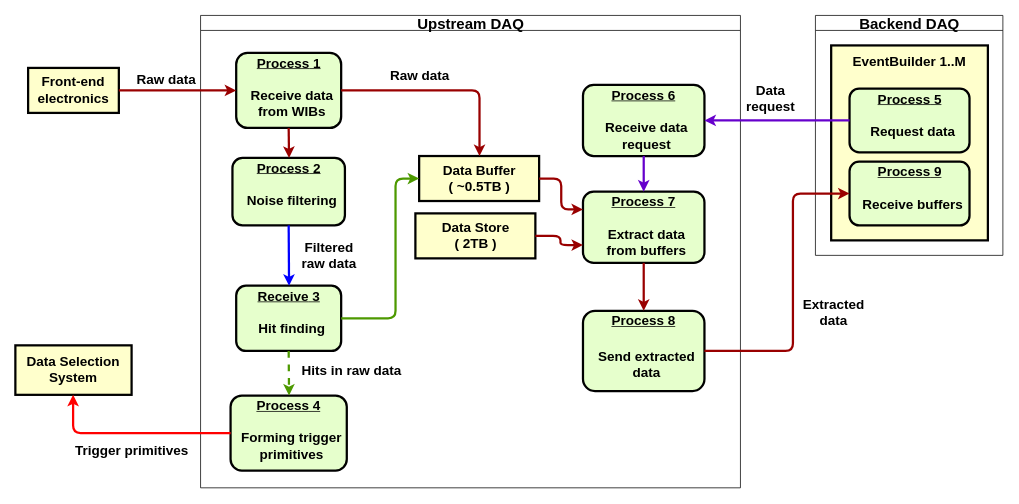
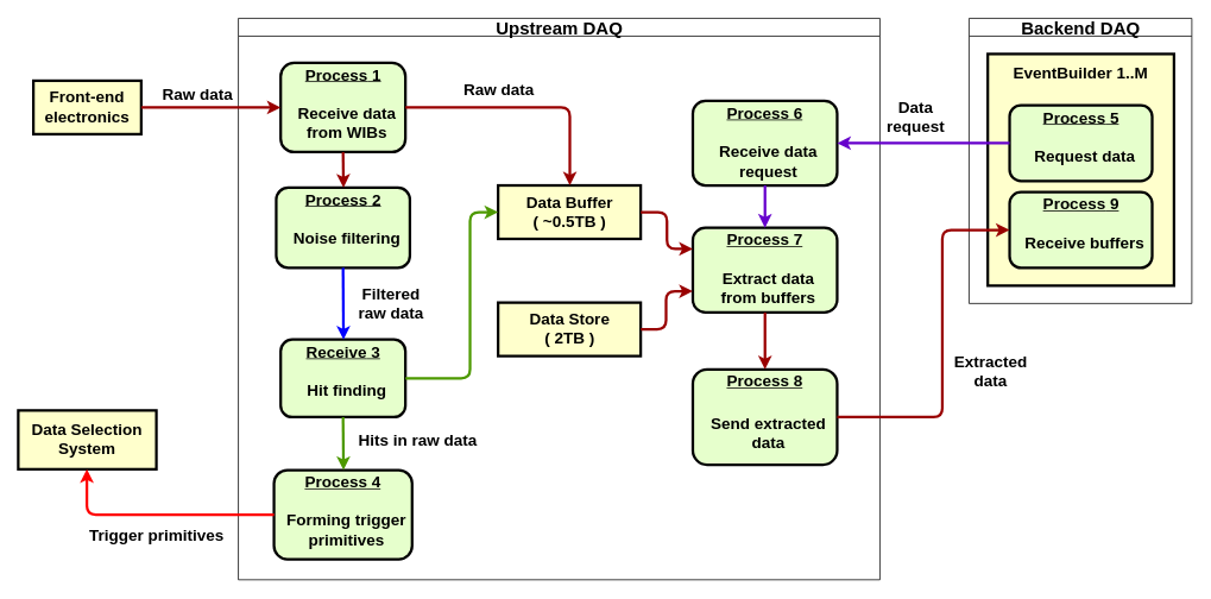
  <mxCell id="0" />
  <mxCell id="1" parent="0" />
  <mxCell id="2" value="Data Selection System" style="whiteSpace=wrap;align=center;verticalAlign=middle;fontStyle=1;strokeWidth=3;fillColor=#FFFFCC;fontSize=18;" parent="1" vertex="1"><mxGeometry x="20" y="460" width="155" height="66" as="geometry" /></mxCell>
  <mxCell id="3" value="&lt;font style=&quot;font-size: 20px&quot;&gt;Upstream DAQ&lt;/font&gt;" style="swimlane;html=1;startSize=20;horizontal=1;containerType=tree;strokeWidth=1;fontSize=15;" parent="1" vertex="1"><mxGeometry x="267" y="20" width="720" height="630" as="geometry" /></mxCell>
  <mxCell id="4" value="&lt;p style=&quot;margin: 4px 0px 0px ; text-align: center ; text-decoration: underline ; font-size: 18px&quot;&gt;&lt;strong&gt;&lt;font style=&quot;font-size: 18px&quot;&gt;&lt;strong&gt;Process&lt;/strong&gt;&amp;nbsp;1&lt;br&gt;&lt;/font&gt;&lt;/strong&gt;&lt;/p&gt;&lt;p style=&quot;margin: 0px 0px 0px 8px ; font-size: 18px&quot;&gt;&lt;font style=&quot;font-size: 18px&quot;&gt;&lt;br&gt;&lt;/font&gt;&lt;/p&gt;&lt;p style=&quot;margin: 0px 0px 0px 8px ; font-size: 18px&quot;&gt;&lt;font style=&quot;font-size: 18px&quot;&gt;Receive data&lt;br&gt;from WIBs&lt;/font&gt;&lt;/p&gt;" style="verticalAlign=middle;align=center;overflow=fill;fontSize=12;fontFamily=Helvetica;html=1;rounded=1;fontStyle=1;strokeWidth=3;fillColor=#E6FFCC" parent="3" vertex="1"><mxGeometry x="47.5" y="50" width="140" height="100" as="geometry" /></mxCell>
  <mxCell id="5" value="Data Buffer&#10;( ~0.5TB )" style="whiteSpace=wrap;align=center;verticalAlign=middle;fontStyle=1;strokeWidth=3;fillColor=#FFFFCC;fontSize=18;" parent="3" vertex="1"><mxGeometry x="291.5" y="187.5" width="160" height="60" as="geometry" /></mxCell>
  <mxCell id="6" value="&lt;p style=&quot;margin: 4px 0px 0px ; text-align: center ; text-decoration: underline ; font-size: 18px&quot;&gt;&lt;strong&gt;&lt;font style=&quot;font-size: 18px&quot;&gt;&lt;strong&gt;Process&lt;/strong&gt;&amp;nbsp;2&lt;br&gt;&lt;/font&gt;&lt;/strong&gt;&lt;/p&gt;&lt;p style=&quot;margin: 0px 0px 0px 8px ; font-size: 18px&quot;&gt;&lt;font style=&quot;font-size: 18px&quot;&gt;&lt;br&gt;&lt;/font&gt;&lt;/p&gt;&lt;p style=&quot;margin: 0px 0px 0px 8px ; font-size: 18px&quot;&gt;&lt;font style=&quot;font-size: 18px&quot;&gt;Noise filtering&lt;/font&gt;&lt;/p&gt;" style="verticalAlign=middle;align=center;overflow=fill;fontSize=12;fontFamily=Helvetica;html=1;rounded=1;fontStyle=1;strokeWidth=3;fillColor=#E6FFCC" vertex="1" parent="3"><mxGeometry x="42.5" y="190" width="150" height="90" as="geometry" /></mxCell>
  <mxCell id="7" value="&lt;p style=&quot;margin: 4px 0px 0px ; text-align: center ; text-decoration: underline ; font-size: 18px&quot;&gt;&lt;strong&gt;&lt;font style=&quot;font-size: 18px&quot;&gt;&lt;strong&gt;Receive&lt;/strong&gt;&amp;nbsp;3&lt;br&gt;&lt;/font&gt;&lt;/strong&gt;&lt;/p&gt;&lt;p style=&quot;margin: 0px 0px 0px 8px ; font-size: 18px&quot;&gt;&lt;font style=&quot;font-size: 18px&quot;&gt;&lt;br&gt;&lt;/font&gt;&lt;/p&gt;&lt;p style=&quot;margin: 0px 0px 0px 8px ; font-size: 18px&quot;&gt;&lt;font style=&quot;font-size: 18px&quot;&gt;Hit finding &lt;br&gt;&lt;br&gt;&lt;/font&gt;&lt;/p&gt;" style="verticalAlign=middle;align=center;overflow=fill;fontSize=12;fontFamily=Helvetica;html=1;rounded=1;fontStyle=1;strokeWidth=3;fillColor=#E6FFCC" vertex="1" parent="3"><mxGeometry x="47.5" y="360.5" width="140" height="87" as="geometry" /></mxCell>
  <mxCell id="8" value="" style="edgeStyle=elbowEdgeStyle;elbow=horizontal;strokeColor=#990000;strokeWidth=3;entryX=0.5;entryY=0;entryDx=0;entryDy=0;exitX=0.5;exitY=1;exitDx=0;exitDy=0;" edge="1" parent="3" source="4" target="6"><mxGeometry width="100" height="100" relative="1" as="geometry"><mxPoint x="-109" y="104.667" as="sourcePoint" /><mxPoint x="50.167" y="104.667" as="targetPoint" /><Array as="points"><mxPoint x="118" y="170" /></Array></mxGeometry></mxCell>
  <mxCell id="9" value="" style="edgeStyle=elbowEdgeStyle;elbow=horizontal;strokeColor=#0000FF;strokeWidth=3;entryX=0.5;entryY=0;entryDx=0;entryDy=0;exitX=0.5;exitY=1;exitDx=0;exitDy=0;" edge="1" parent="3" source="6" target="7"><mxGeometry width="100" height="100" relative="1" as="geometry"><mxPoint x="-109" y="104.667" as="sourcePoint" /><mxPoint x="50.167" y="104.667" as="targetPoint" /><Array as="points"><mxPoint x="118" y="320" /></Array></mxGeometry></mxCell>
  <mxCell id="10" value="&lt;b style=&quot;font-size: 18px&quot;&gt;Filtered &lt;br&gt;raw data&lt;/b&gt;" style="text;html=1;resizable=0;points=[];align=center;verticalAlign=middle;labelBackgroundColor=#ffffff;fontSize=14;" vertex="1" connectable="0" parent="9"><mxGeometry x="0.324" y="-4" relative="1" as="geometry"><mxPoint x="56" y="-13.5" as="offset" /></mxGeometry></mxCell>
  <mxCell id="11" value="&lt;p style=&quot;margin: 4px 0px 0px ; text-align: center ; text-decoration: underline ; font-size: 18px&quot;&gt;&lt;strong&gt;&lt;font style=&quot;font-size: 18px&quot;&gt;&lt;strong&gt;Process&lt;/strong&gt;&amp;nbsp;4&lt;br&gt;&lt;/font&gt;&lt;/strong&gt;&lt;/p&gt;&lt;p style=&quot;margin: 0px 0px 0px 8px ; font-size: 18px&quot;&gt;&lt;font style=&quot;font-size: 18px&quot;&gt;&lt;br&gt;&lt;/font&gt;&lt;/p&gt;&lt;p style=&quot;margin: 0px 0px 0px 8px ; font-size: 18px&quot;&gt;&lt;font style=&quot;font-size: 18px&quot;&gt;Forming trigger&lt;br&gt;primitives&lt;/font&gt;&lt;/p&gt;" style="verticalAlign=middle;align=center;overflow=fill;fontSize=12;fontFamily=Helvetica;html=1;rounded=1;fontStyle=1;strokeWidth=3;fillColor=#E6FFCC" vertex="1" parent="3"><mxGeometry x="40" y="507" width="155" height="100" as="geometry" /></mxCell>
- <mxCell id="12" value="" style="edgeStyle=elbowEdgeStyle;elbow=horizontal;strokeColor=#4D9900;strokeWidth=3;entryX=0.5;entryY=0;entryDx=0;entryDy=0;exitX=0.5;exitY=1;exitDx=0;exitDy=0;dashed=1;" edge="1" parent="3" source="7" target="11"><mxGeometry width="100" height="100" relative="1" as="geometry"><mxPoint x="190.167" y="440.667" as="sourcePoint" /><mxPoint x="190.167" y="520.667" as="targetPoint" /><Array as="points"><mxPoint x="118" y="480" /></Array></mxGeometry></mxCell>
+ <mxCell id="12" value="" style="edgeStyle=elbowEdgeStyle;elbow=horizontal;strokeColor=#4D9900;strokeWidth=3;entryX=0.5;entryY=0;entryDx=0;entryDy=0;exitX=0.5;exitY=1;exitDx=0;exitDy=0;" edge="1" parent="3" source="7" target="11"><mxGeometry width="100" height="100" relative="1" as="geometry"><mxPoint x="190.167" y="440.667" as="sourcePoint" /><mxPoint x="190.167" y="520.667" as="targetPoint" /><Array as="points"><mxPoint x="118" y="480" /></Array></mxGeometry></mxCell>
  <mxCell id="13" value="&lt;b style=&quot;font-size: 18px&quot;&gt;Hits in raw data&lt;/b&gt;" style="text;html=1;resizable=0;points=[];align=center;verticalAlign=middle;labelBackgroundColor=#ffffff;fontSize=14;" vertex="1" connectable="0" parent="12"><mxGeometry x="0.324" y="-4" relative="1" as="geometry"><mxPoint x="86" y="-14" as="offset" /></mxGeometry></mxCell>
  <mxCell id="14" value="" style="edgeStyle=elbowEdgeStyle;elbow=horizontal;strokeColor=#990000;strokeWidth=3;entryX=0.5;entryY=0;entryDx=0;entryDy=0;exitX=1;exitY=0.5;exitDx=0;exitDy=0;" edge="1" parent="3" source="4" target="5"><mxGeometry width="100" height="100" relative="1" as="geometry"><mxPoint x="-109" y="104.667" as="sourcePoint" /><mxPoint x="50.167" y="104.667" as="targetPoint" /><Array as="points"><mxPoint x="372" y="160" /></Array></mxGeometry></mxCell>
  <mxCell id="15" value="&lt;b&gt;&lt;font style=&quot;font-size: 18px&quot;&gt;Raw data&lt;/font&gt;&lt;/b&gt;" style="text;html=1;resizable=0;points=[];align=center;verticalAlign=middle;labelBackgroundColor=#ffffff;fontSize=14;" vertex="1" connectable="0" parent="14"><mxGeometry x="0.324" y="-4" relative="1" as="geometry"><mxPoint x="-76.5" y="-23.5" as="offset" /></mxGeometry></mxCell>
- <mxCell id="16" value="Data Store&#10;( 2TB )" style="whiteSpace=wrap;align=center;verticalAlign=middle;fontStyle=1;strokeWidth=3;fillColor=#FFFFCC;fontSize=18;" vertex="1" parent="3"><mxGeometry x="286.5" y="264" width="160" height="60" as="geometry" /></mxCell>
+ <mxCell id="16" value="Data Store&#10;( 2TB )" style="whiteSpace=wrap;align=center;verticalAlign=middle;fontStyle=1;strokeWidth=3;fillColor=#FFFFCC;fontSize=18;" vertex="1" parent="3"><mxGeometry x="291.5" y="319" width="160" height="60" as="geometry" /></mxCell>
  <mxCell id="17" value="&lt;p style=&quot;margin: 4px 0px 0px ; text-align: center ; text-decoration: underline ; font-size: 18px&quot;&gt;&lt;strong&gt;&lt;font style=&quot;font-size: 18px&quot;&gt;&lt;strong&gt;Process&lt;/strong&gt;&amp;nbsp;6&lt;br&gt;&lt;/font&gt;&lt;/strong&gt;&lt;/p&gt;&lt;p style=&quot;margin: 0px 0px 0px 8px ; font-size: 18px&quot;&gt;&lt;font style=&quot;font-size: 18px&quot;&gt;&lt;br&gt;&lt;/font&gt;&lt;/p&gt;&lt;p style=&quot;margin: 0px 0px 0px 8px ; font-size: 18px&quot;&gt;&lt;font style=&quot;font-size: 18px&quot;&gt;Receive data&lt;br&gt;request&lt;/font&gt;&lt;/p&gt;" style="verticalAlign=middle;align=center;overflow=fill;fontSize=12;fontFamily=Helvetica;html=1;rounded=1;fontStyle=1;strokeWidth=3;fillColor=#E6FFCC" vertex="1" parent="3"><mxGeometry x="510" y="92.5" width="162" height="95" as="geometry" /></mxCell>
  <mxCell id="18" value="&lt;p style=&quot;margin: 4px 0px 0px ; text-align: center ; text-decoration: underline ; font-size: 18px&quot;&gt;&lt;strong&gt;&lt;font style=&quot;font-size: 18px&quot;&gt;&lt;strong&gt;Process&lt;/strong&gt;&amp;nbsp;7&lt;br&gt;&lt;/font&gt;&lt;/strong&gt;&lt;/p&gt;&lt;p style=&quot;margin: 0px 0px 0px 8px ; font-size: 18px&quot;&gt;&lt;font style=&quot;font-size: 18px&quot;&gt;&lt;br&gt;&lt;/font&gt;&lt;/p&gt;&lt;p style=&quot;margin: 0px 0px 0px 8px ; font-size: 18px&quot;&gt;Extract data&lt;br&gt;from buffers&lt;/p&gt;" style="verticalAlign=middle;align=center;overflow=fill;fontSize=12;fontFamily=Helvetica;html=1;rounded=1;fontStyle=1;strokeWidth=3;fillColor=#E6FFCC" vertex="1" parent="3"><mxGeometry x="510" y="235" width="162" height="95" as="geometry" /></mxCell>
  <mxCell id="19" value="" style="edgeStyle=elbowEdgeStyle;elbow=horizontal;strokeColor=#6600CC;strokeWidth=3;exitX=0.5;exitY=1;exitDx=0;exitDy=0;entryX=0.5;entryY=0;entryDx=0;entryDy=0;" edge="1" parent="3" source="17" target="18"><mxGeometry width="100" height="100" relative="1" as="geometry"><mxPoint x="875.167" y="149.667" as="sourcePoint" /><mxPoint x="681.833" y="149.667" as="targetPoint" /><Array as="points" /></mxGeometry></mxCell>
  <mxCell id="20" value="" style="edgeStyle=elbowEdgeStyle;elbow=horizontal;strokeColor=#990000;strokeWidth=3;entryX=0;entryY=0.75;entryDx=0;entryDy=0;exitX=1;exitY=0.5;exitDx=0;exitDy=0;" edge="1" parent="3" source="16" target="18"><mxGeometry width="100" height="100" relative="1" as="geometry"><mxPoint x="381.571" y="270.143" as="sourcePoint" /><mxPoint x="381.571" y="329" as="targetPoint" /><Array as="points"><mxPoint x="480" y="310" /></Array></mxGeometry></mxCell>
  <mxCell id="21" value="" style="edgeStyle=elbowEdgeStyle;elbow=horizontal;strokeColor=#990000;strokeWidth=3;entryX=0;entryY=0.25;entryDx=0;entryDy=0;exitX=1;exitY=0.5;exitDx=0;exitDy=0;" edge="1" parent="3" source="5" target="18"><mxGeometry width="100" height="100" relative="1" as="geometry"><mxPoint x="461.571" y="359.286" as="sourcePoint" /><mxPoint x="519.857" y="316.429" as="targetPoint" /><Array as="points" /></mxGeometry></mxCell>
  <mxCell id="22" value="&lt;p style=&quot;margin: 4px 0px 0px ; text-align: center ; text-decoration: underline ; font-size: 18px&quot;&gt;&lt;strong&gt;&lt;font style=&quot;font-size: 18px&quot;&gt;&lt;strong&gt;Process&lt;/strong&gt;&amp;nbsp;8&lt;/font&gt;&lt;/strong&gt;&lt;/p&gt;&lt;p style=&quot;margin: 4px 0px 0px ; text-align: center ; text-decoration: underline ; font-size: 18px&quot;&gt;&lt;strong&gt;&lt;font style=&quot;font-size: 18px&quot;&gt;&lt;br&gt;&lt;/font&gt;&lt;/strong&gt;&lt;/p&gt;&lt;p style=&quot;margin: 0px 0px 0px 8px ; font-size: 18px&quot;&gt;Send&amp;nbsp;extracted &lt;br&gt;data&lt;br&gt;&lt;/p&gt;" style="verticalAlign=middle;align=center;overflow=fill;fontSize=12;fontFamily=Helvetica;html=1;rounded=1;fontStyle=1;strokeWidth=3;fillColor=#E6FFCC" vertex="1" parent="3"><mxGeometry x="510" y="394" width="162" height="107" as="geometry" /></mxCell>
  <mxCell id="23" value="" style="edgeStyle=elbowEdgeStyle;elbow=horizontal;strokeColor=#990000;strokeWidth=3;entryX=0.5;entryY=0;entryDx=0;entryDy=0;exitX=0.5;exitY=1;exitDx=0;exitDy=0;" edge="1" parent="3" source="18" target="22"><mxGeometry width="100" height="100" relative="1" as="geometry"><mxPoint x="462" y="359" as="sourcePoint" /><mxPoint x="520" y="316" as="targetPoint" /><Array as="points"><mxPoint x="591" y="360" /></Array></mxGeometry></mxCell>
  <mxCell id="24" value="" style="edgeStyle=elbowEdgeStyle;elbow=horizontal;strokeColor=#4D9900;strokeWidth=3;exitX=1;exitY=0.5;exitDx=0;exitDy=0;entryX=0;entryY=0.5;entryDx=0;entryDy=0;" edge="1" parent="3" source="7" target="5"><mxGeometry width="100" height="100" relative="1" as="geometry"><mxPoint x="127.667" y="289.667" as="sourcePoint" /><mxPoint x="530" y="730" as="targetPoint" /><Array as="points"><mxPoint x="260" y="320" /><mxPoint x="380" y="550" /></Array></mxGeometry></mxCell>
  <mxCell id="25" value="Front-end&#10;electronics" style="whiteSpace=wrap;align=center;verticalAlign=middle;fontStyle=1;strokeWidth=3;fillColor=#FFFFCC;fontSize=18;" vertex="1" parent="1"><mxGeometry x="37" y="90" width="121" height="60" as="geometry" /></mxCell>
  <mxCell id="26" value="" style="edgeStyle=elbowEdgeStyle;elbow=horizontal;strokeColor=#990000;strokeWidth=3;entryX=0;entryY=0.5;entryDx=0;entryDy=0;exitX=1;exitY=0.5;exitDx=0;exitDy=0;" edge="1" parent="1" source="25" target="4"><mxGeometry width="100" height="100" relative="1" as="geometry"><mxPoint x="167" y="409" as="sourcePoint" /><mxPoint x="357" y="409" as="targetPoint" /><Array as="points"><mxPoint x="237" y="115" /></Array></mxGeometry></mxCell>
  <mxCell id="27" value="&lt;b&gt;&lt;font style=&quot;font-size: 18px&quot;&gt;Raw data&lt;/font&gt;&lt;/b&gt;" style="text;html=1;resizable=0;points=[];align=center;verticalAlign=middle;labelBackgroundColor=#ffffff;fontSize=14;" vertex="1" connectable="0" parent="26"><mxGeometry x="0.324" y="-4" relative="1" as="geometry"><mxPoint x="-41.5" y="-18.5" as="offset" /></mxGeometry></mxCell>
  <mxCell id="28" value="" style="edgeStyle=elbowEdgeStyle;elbow=horizontal;strokeColor=#FF0000;strokeWidth=3;exitX=0;exitY=0.5;exitDx=0;exitDy=0;" edge="1" parent="1" source="11"><mxGeometry width="100" height="100" relative="1" as="geometry"><mxPoint x="237.167" y="563.833" as="sourcePoint" /><mxPoint x="97" y="526" as="targetPoint" /><Array as="points"><mxPoint x="97" y="550" /><mxPoint x="237.5" y="600" /></Array></mxGeometry></mxCell>
  <mxCell id="29" value="&lt;b style=&quot;font-size: 18px&quot;&gt;Trigger primitives&lt;/b&gt;" style="text;html=1;resizable=0;points=[];align=center;verticalAlign=middle;labelBackgroundColor=#ffffff;fontSize=14;" vertex="1" connectable="0" parent="28"><mxGeometry x="0.324" y="-4" relative="1" as="geometry"><mxPoint x="40.5" y="27" as="offset" /></mxGeometry></mxCell>
  <mxCell id="30" value="&lt;font style=&quot;font-size: 20px&quot;&gt;Backend DAQ&lt;/font&gt;" style="swimlane;html=1;startSize=20;horizontal=1;containerType=tree;strokeWidth=1;fontSize=15;" vertex="1" parent="1"><mxGeometry x="1087" y="20" width="250" height="320" as="geometry" /></mxCell>
  <mxCell id="31" value="EventBuilder 1..M&#10;&#10;&#10;&#10;&#10;&#10;&#10;&#10;&#10;&#10;" style="whiteSpace=wrap;align=center;verticalAlign=middle;fontStyle=1;strokeWidth=3;fillColor=#FFFFCC;fontSize=18;" vertex="1" parent="30"><mxGeometry x="21" y="40" width="209" height="260" as="geometry" /></mxCell>
  <mxCell id="32" value="&lt;p style=&quot;margin: 4px 0px 0px ; text-align: center ; text-decoration: underline ; font-size: 18px&quot;&gt;&lt;strong&gt;&lt;font style=&quot;font-size: 18px&quot;&gt;&lt;strong&gt;Process&lt;/strong&gt;&amp;nbsp;5&lt;br&gt;&lt;/font&gt;&lt;/strong&gt;&lt;/p&gt;&lt;p style=&quot;margin: 0px 0px 0px 8px ; font-size: 18px&quot;&gt;&lt;font style=&quot;font-size: 18px&quot;&gt;&lt;br&gt;&lt;/font&gt;&lt;/p&gt;&lt;p style=&quot;margin: 0px 0px 0px 8px ; font-size: 18px&quot;&gt;&lt;font style=&quot;font-size: 18px&quot;&gt;Request data&lt;br&gt;&lt;/font&gt;&lt;/p&gt;" style="verticalAlign=middle;align=center;overflow=fill;fontSize=12;fontFamily=Helvetica;html=1;rounded=1;fontStyle=1;strokeWidth=3;fillColor=#E6FFCC" vertex="1" parent="30"><mxGeometry x="45.5" y="97.5" width="160" height="85" as="geometry" /></mxCell>
  <mxCell id="33" value="&lt;p style=&quot;margin: 4px 0px 0px ; text-align: center ; text-decoration: underline ; font-size: 18px&quot;&gt;&lt;strong&gt;&lt;font style=&quot;font-size: 18px&quot;&gt;&lt;strong&gt;Process&lt;/strong&gt;&amp;nbsp;9&lt;br&gt;&lt;/font&gt;&lt;/strong&gt;&lt;/p&gt;&lt;p style=&quot;margin: 0px 0px 0px 8px ; font-size: 18px&quot;&gt;&lt;font style=&quot;font-size: 18px&quot;&gt;&lt;br&gt;&lt;/font&gt;&lt;/p&gt;&lt;p style=&quot;margin: 0px 0px 0px 8px ; font-size: 18px&quot;&gt;&lt;font style=&quot;font-size: 18px&quot;&gt;Receive buffers&lt;br&gt;&lt;/font&gt;&lt;/p&gt;" style="verticalAlign=middle;align=center;overflow=fill;fontSize=12;fontFamily=Helvetica;html=1;rounded=1;fontStyle=1;strokeWidth=3;fillColor=#E6FFCC" vertex="1" parent="30"><mxGeometry x="45.5" y="195" width="160" height="85" as="geometry" /></mxCell>
  <mxCell id="34" value="" style="edgeStyle=elbowEdgeStyle;elbow=horizontal;strokeColor=#6600CC;strokeWidth=3;exitX=0;exitY=0.5;exitDx=0;exitDy=0;entryX=1;entryY=0.5;entryDx=0;entryDy=0;" edge="1" parent="1" source="32" target="17"><mxGeometry width="100" height="100" relative="1" as="geometry"><mxPoint x="464.667" y="129.667" as="sourcePoint" /><mxPoint x="957" y="160" as="targetPoint" /><Array as="points" /></mxGeometry></mxCell>
  <mxCell id="35" value="&lt;b&gt;&lt;font style=&quot;font-size: 18px&quot;&gt;Data &lt;br&gt;request&lt;/font&gt;&lt;/b&gt;" style="text;html=1;resizable=0;points=[];align=center;verticalAlign=middle;labelBackgroundColor=#ffffff;fontSize=14;" vertex="1" connectable="0" parent="34"><mxGeometry x="0.324" y="-4" relative="1" as="geometry"><mxPoint x="22" y="-26" as="offset" /></mxGeometry></mxCell>
  <mxCell id="36" value="" style="edgeStyle=elbowEdgeStyle;elbow=horizontal;strokeColor=#990000;strokeWidth=3;exitX=1;exitY=0.5;exitDx=0;exitDy=0;" edge="1" parent="1" source="22" target="33"><mxGeometry width="100" height="100" relative="1" as="geometry"><mxPoint x="868" y="360" as="sourcePoint" /><mxPoint x="868" y="433" as="targetPoint" /><Array as="points"><mxPoint x="1057" y="350" /></Array></mxGeometry></mxCell>
  <mxCell id="37" value="&lt;b&gt;&lt;font style=&quot;font-size: 18px&quot;&gt;Extracted &lt;br&gt;data&lt;/font&gt;&lt;/b&gt;" style="text;html=1;resizable=0;points=[];align=center;verticalAlign=middle;labelBackgroundColor=#ffffff;fontSize=14;" vertex="1" connectable="0" parent="1"><mxGeometry x="1187" y="440" as="geometry"><mxPoint x="-76.5" y="-23.5" as="offset" /></mxGeometry></mxCell>
